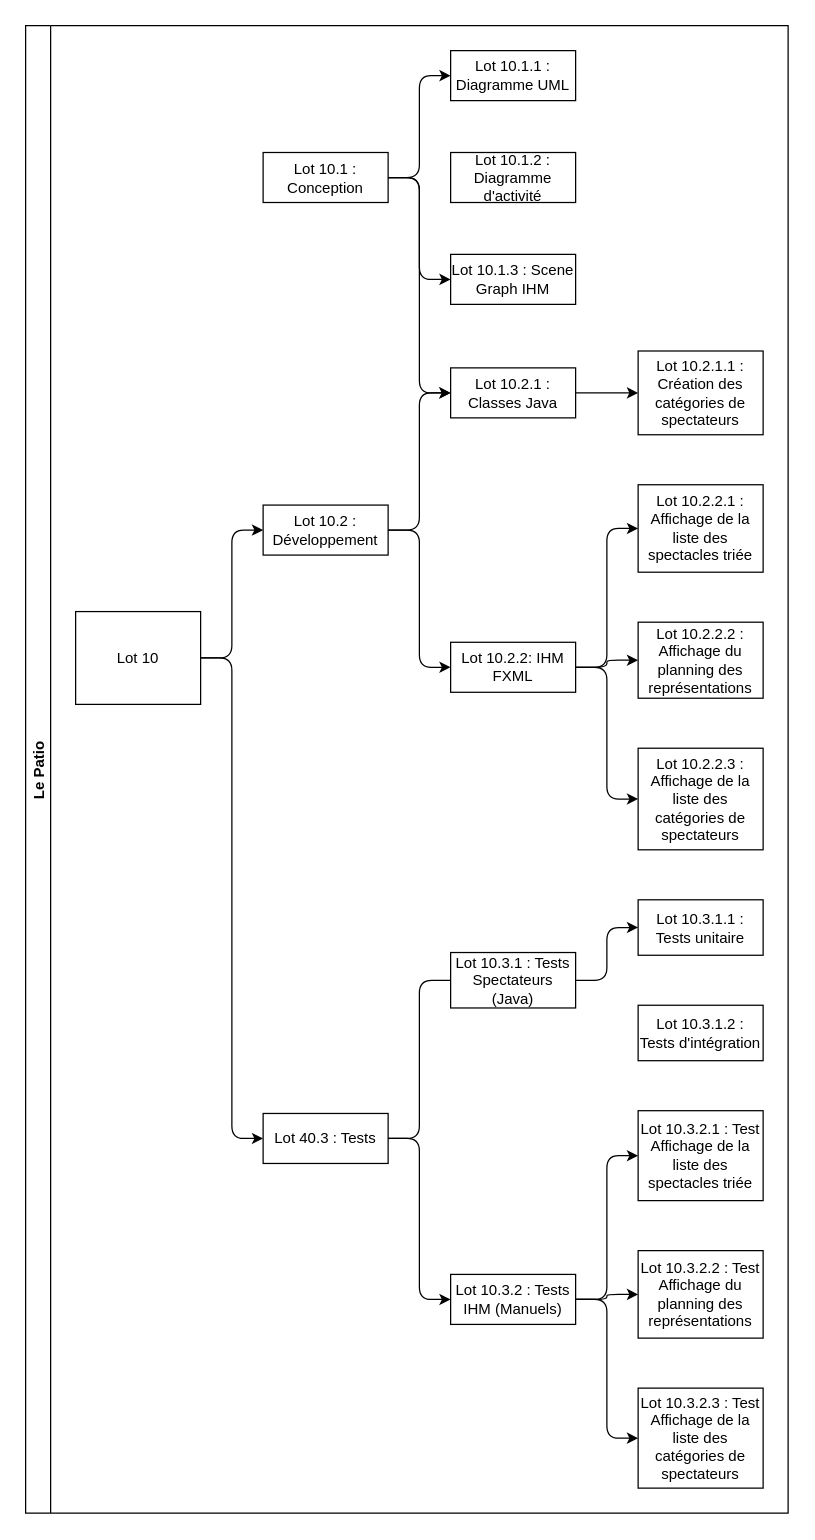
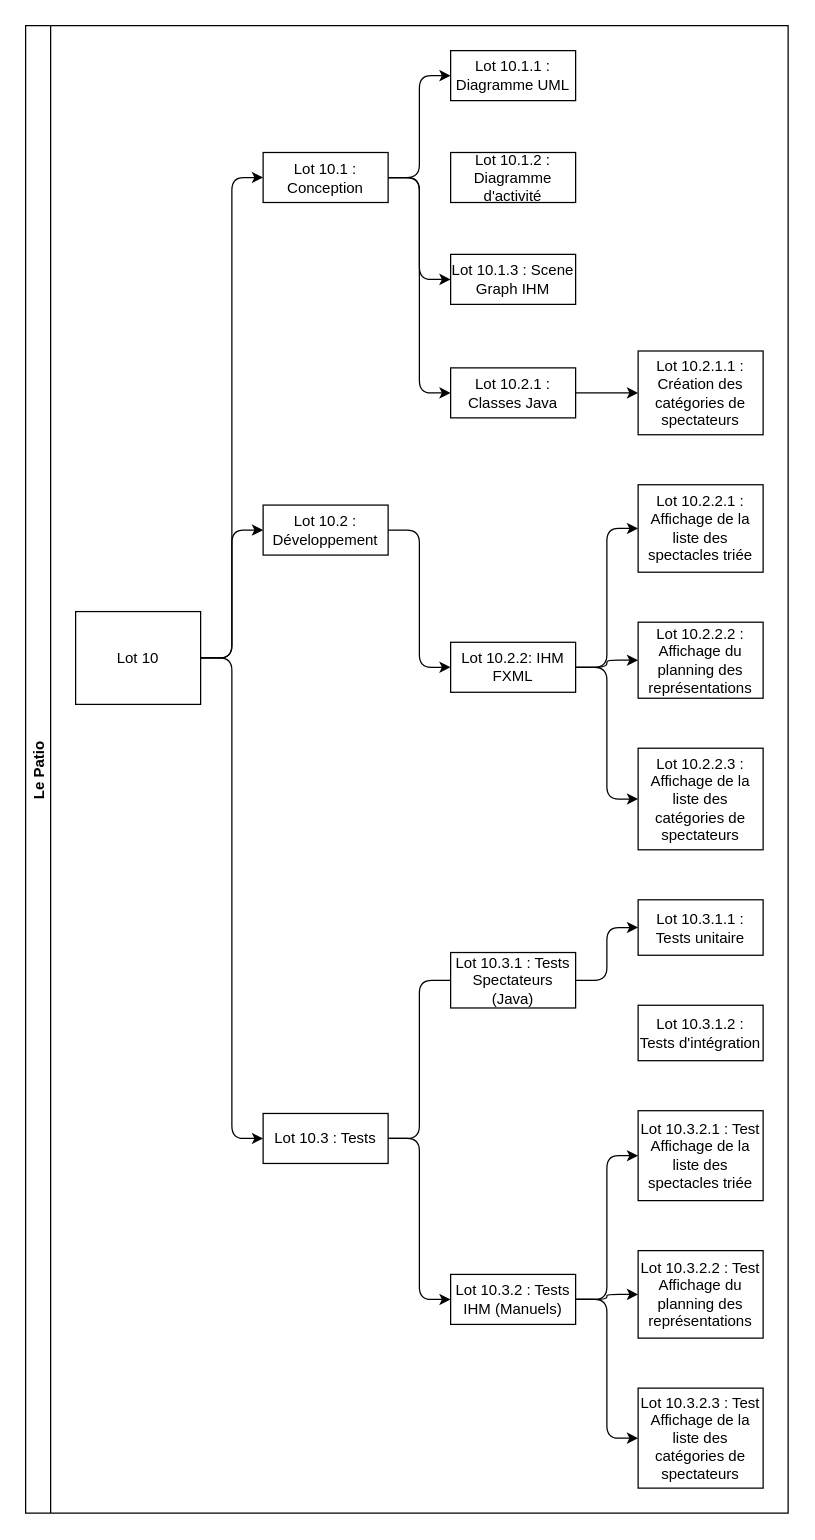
  <mxCell id="0" />
  <mxCell id="1" parent="0" />
  <mxCell id="2" value="Le Patio" style="swimlane;startSize=20;horizontal=0;childLayout=treeLayout;horizontalTree=1;sortEdges=1;resizable=0;containerType=tree;fontSize=12;" parent="1" vertex="1"><mxGeometry x="20" y="20" width="610" height="1190" as="geometry" /></mxCell>
  <mxCell id="3" value="Lot 10" style="whiteSpace=wrap;html=1;" parent="2" vertex="1"><mxGeometry x="40" y="468.762" width="100" height="74.25" as="geometry" /></mxCell>
  <mxCell id="4" value="&lt;div&gt;Lot 10.1 : &lt;br&gt;&lt;/div&gt;&lt;div&gt;Conception&lt;/div&gt;" style="whiteSpace=wrap;html=1;" parent="2" vertex="1"><mxGeometry x="190" y="101.5" width="100" height="40" as="geometry" /></mxCell>
+ <mxCell id="5" value="" style="edgeStyle=elbowEdgeStyle;elbow=horizontal;html=1;rounded=1;curved=0;sourcePerimeterSpacing=0;targetPerimeterSpacing=0;startSize=6;endSize=6;" parent="2" source="3" target="4" edge="1"><mxGeometry relative="1" as="geometry" /></mxCell>
  <mxCell id="6" value="Lot 10.2 : Développement" style="whiteSpace=wrap;html=1;" parent="2" vertex="1"><mxGeometry x="190" y="383.56" width="100" height="40" as="geometry" /></mxCell>
  <mxCell id="7" value="" style="edgeStyle=elbowEdgeStyle;elbow=horizontal;html=1;rounded=1;curved=0;sourcePerimeterSpacing=0;targetPerimeterSpacing=0;startSize=6;endSize=6;" parent="2" source="3" target="6" edge="1"><mxGeometry relative="1" as="geometry" /></mxCell>
  <mxCell id="8" value="" style="edgeStyle=elbowEdgeStyle;elbow=horizontal;html=1;rounded=1;curved=0;sourcePerimeterSpacing=0;targetPerimeterSpacing=0;startSize=6;endSize=6;" parent="2" source="4" target="9" edge="1"><mxGeometry relative="1" as="geometry"><mxPoint x="290" y="-8248.601" as="sourcePoint" /></mxGeometry></mxCell>
  <mxCell id="9" value="Lot 10.1.1 : Diagramme UML" style="whiteSpace=wrap;html=1;" parent="2" vertex="1"><mxGeometry x="340" y="20" width="100" height="40" as="geometry" /></mxCell>
- <mxCell id="10" value="" style="edgeStyle=elbowEdgeStyle;elbow=horizontal;html=1;rounded=1;curved=0;sourcePerimeterSpacing=0;targetPerimeterSpacing=0;startSize=6;endSize=6;exitX=1;exitY=0.5;exitDx=0;exitDy=0;" parent="2" source="6" target="11" edge="1"><mxGeometry relative="1" as="geometry"><mxPoint x="440" y="-8108.776" as="sourcePoint" /></mxGeometry></mxCell>
  <mxCell id="11" value="Lot 10.2.1 : Classes Java" style="whiteSpace=wrap;html=1;" parent="2" vertex="1"><mxGeometry x="340" y="273.8" width="100" height="40" as="geometry" /></mxCell>
  <mxCell id="12" value="" style="edgeStyle=elbowEdgeStyle;elbow=horizontal;html=1;rounded=1;curved=0;sourcePerimeterSpacing=0;targetPerimeterSpacing=0;startSize=6;endSize=6;exitX=1;exitY=0.5;exitDx=0;exitDy=0;" parent="2" source="6" target="13" edge="1"><mxGeometry relative="1" as="geometry"><mxPoint x="440" y="-5934.301" as="sourcePoint" /></mxGeometry></mxCell>
  <mxCell id="13" value="Lot 10.2.2: IHM FXML" style="whiteSpace=wrap;html=1;" parent="2" vertex="1"><mxGeometry x="340" y="493.32" width="100" height="40" as="geometry" /></mxCell>
  <mxCell id="14" value="" style="edgeStyle=elbowEdgeStyle;elbow=horizontal;html=1;rounded=1;curved=0;sourcePerimeterSpacing=0;targetPerimeterSpacing=0;startSize=6;endSize=6;exitX=1;exitY=0.5;exitDx=0;exitDy=0;" parent="2" source="11" target="15" edge="1"><mxGeometry relative="1" as="geometry"><mxPoint x="440" y="-5806.026" as="sourcePoint" /></mxGeometry></mxCell>
  <mxCell id="15" value="Lot 10.2.1.1 : Création des catégories de spectateurs" style="whiteSpace=wrap;html=1;" parent="2" vertex="1"><mxGeometry x="490" y="260.3" width="100" height="67" as="geometry" /></mxCell>
  <mxCell id="16" value="" style="edgeStyle=elbowEdgeStyle;elbow=horizontal;html=1;rounded=1;curved=0;sourcePerimeterSpacing=0;targetPerimeterSpacing=0;startSize=6;endSize=6;exitX=1;exitY=0.5;exitDx=0;exitDy=0;" parent="2" source="13" target="17" edge="1"><mxGeometry relative="1" as="geometry"><mxPoint x="440" y="-5801.176" as="sourcePoint" /></mxGeometry></mxCell>
  <mxCell id="17" value="Lot 10.2.2.1 : Affichage de la liste des spectacles triée" style="whiteSpace=wrap;html=1;" parent="2" vertex="1"><mxGeometry x="490" y="367.3" width="100" height="69.96" as="geometry" /></mxCell>
  <mxCell id="18" value="" style="edgeStyle=elbowEdgeStyle;elbow=horizontal;html=1;rounded=1;curved=0;sourcePerimeterSpacing=0;targetPerimeterSpacing=0;startSize=6;endSize=6;" edge="1" target="11" source="4" parent="2"><mxGeometry relative="1" as="geometry"><mxPoint x="440" y="-5193.661" as="sourcePoint" /></mxGeometry></mxCell>
  <mxCell id="19" value="Lot 10.1.2 : Diagramme d'activité" style="whiteSpace=wrap;html=1;" vertex="1" parent="2"><mxGeometry x="340" y="101.5" width="100" height="40" as="geometry" /></mxCell>
  <mxCell id="20" value="" style="edgeStyle=elbowEdgeStyle;elbow=horizontal;html=1;rounded=1;curved=0;sourcePerimeterSpacing=0;targetPerimeterSpacing=0;startSize=6;endSize=6;" edge="1" target="21" source="4" parent="2"><mxGeometry relative="1" as="geometry"><mxPoint x="290" y="-4795.133" as="sourcePoint" /></mxGeometry></mxCell>
  <mxCell id="21" value="Lot 10.1.3 : Scene Graph IHM" style="whiteSpace=wrap;html=1;" vertex="1" parent="2"><mxGeometry x="340" y="183.0" width="100" height="40" as="geometry" /></mxCell>
  <mxCell id="22" value="" style="edgeStyle=elbowEdgeStyle;elbow=horizontal;html=1;rounded=1;curved=0;sourcePerimeterSpacing=0;targetPerimeterSpacing=0;startSize=6;endSize=6;" edge="1" target="23" source="3" parent="2"><mxGeometry relative="1" as="geometry"><mxPoint x="290" y="-4583.631" as="sourcePoint" /></mxGeometry></mxCell>
- <mxCell id="23" value="Lot 40.3 : Tests" style="whiteSpace=wrap;html=1;" vertex="1" parent="2"><mxGeometry x="190" y="870.275" width="100" height="40" as="geometry" /></mxCell>
+ <mxCell id="23" value="Lot 10.3 : Tests" style="whiteSpace=wrap;html=1;" vertex="1" parent="2"><mxGeometry x="190" y="870.275" width="100" height="40" as="geometry" /></mxCell>
  <mxCell id="24" value="" style="edgeStyle=elbowEdgeStyle;elbow=horizontal;html=1;rounded=1;curved=0;sourcePerimeterSpacing=0;targetPerimeterSpacing=0;startSize=6;endSize=6;endArrow=none;" edge="1" target="25" source="23" parent="2"><mxGeometry relative="1" as="geometry"><mxPoint x="290" y="-4298.379" as="sourcePoint" /></mxGeometry></mxCell>
  <mxCell id="25" value="Lot 10.3.1 : Tests Spectateurs (Java)" style="whiteSpace=wrap;html=1;" vertex="1" parent="2"><mxGeometry x="340" y="741.52" width="100" height="44.36" as="geometry" /></mxCell>
  <mxCell id="26" value="" style="edgeStyle=elbowEdgeStyle;elbow=horizontal;html=1;rounded=1;curved=0;sourcePerimeterSpacing=0;targetPerimeterSpacing=0;startSize=6;endSize=6;" edge="1" target="27" source="23" parent="2"><mxGeometry relative="1" as="geometry"><mxPoint x="440" y="-4069.158" as="sourcePoint" /></mxGeometry></mxCell>
  <mxCell id="27" value="Lot 10.3.2 : Tests IHM (Manuels)" style="whiteSpace=wrap;html=1;" vertex="1" parent="2"><mxGeometry x="340" y="999.03" width="100" height="40" as="geometry" /></mxCell>
  <mxCell id="28" value="" style="edgeStyle=elbowEdgeStyle;elbow=horizontal;html=1;rounded=1;curved=0;sourcePerimeterSpacing=0;targetPerimeterSpacing=0;startSize=6;endSize=6;exitX=1;exitY=0.5;exitDx=0;exitDy=0;" edge="1" target="29" source="13" parent="2"><mxGeometry relative="1" as="geometry"><mxPoint x="560" y="-2433.334" as="sourcePoint" /></mxGeometry></mxCell>
  <mxCell id="29" value="Lot 10.2.2.2 : Affichage du planning des représentations" style="whiteSpace=wrap;html=1;" vertex="1" parent="2"><mxGeometry x="490" y="477.26" width="100" height="60.82" as="geometry" /></mxCell>
  <mxCell id="30" value="" style="edgeStyle=elbowEdgeStyle;elbow=horizontal;html=1;rounded=1;curved=0;sourcePerimeterSpacing=0;targetPerimeterSpacing=0;startSize=6;endSize=6;exitX=1;exitY=0.5;exitDx=0;exitDy=0;" edge="1" target="31" source="13" parent="2"><mxGeometry relative="1" as="geometry"><mxPoint x="560" y="-1926.099" as="sourcePoint" /></mxGeometry></mxCell>
  <mxCell id="31" value="Lot 10.2.2.3 : Affichage de la liste des catégories de spectateurs" style="whiteSpace=wrap;html=1;" vertex="1" parent="2"><mxGeometry x="490" y="578.08" width="100" height="81.26" as="geometry" /></mxCell>
  <mxCell id="32" value="" style="edgeStyle=elbowEdgeStyle;elbow=horizontal;html=1;rounded=1;curved=0;sourcePerimeterSpacing=0;targetPerimeterSpacing=0;startSize=6;endSize=6;" edge="1" target="33" source="25" parent="2"><mxGeometry relative="1" as="geometry"><mxPoint x="410" y="256.711" as="sourcePoint" /></mxGeometry></mxCell>
  <mxCell id="33" value="Lot 10.3.1.1 : Tests unitaire" style="whiteSpace=wrap;html=1;" vertex="1" parent="2"><mxGeometry x="490" y="699.34" width="100" height="44.36" as="geometry" /></mxCell>
  <mxCell id="34" value="Lot 10.3.1.2 : Tests d'intégration" style="whiteSpace=wrap;html=1;" vertex="1" parent="2"><mxGeometry x="490" y="783.7" width="100" height="44.36" as="geometry" /></mxCell>
  <mxCell id="35" value="" style="edgeStyle=elbowEdgeStyle;elbow=horizontal;html=1;rounded=1;curved=0;sourcePerimeterSpacing=0;targetPerimeterSpacing=0;startSize=6;endSize=6;" edge="1" target="36" source="27" parent="2"><mxGeometry relative="1" as="geometry"><mxPoint x="410" y="1155.851" as="sourcePoint" /></mxGeometry></mxCell>
  <mxCell id="36" value="Lot 10.3.2.1 : Test Affichage de la liste des spectacles triée" style="whiteSpace=wrap;html=1;" vertex="1" parent="2"><mxGeometry x="490" y="868.06" width="100" height="71.94" as="geometry" /></mxCell>
  <mxCell id="37" value="" style="edgeStyle=elbowEdgeStyle;elbow=horizontal;html=1;rounded=1;curved=0;sourcePerimeterSpacing=0;targetPerimeterSpacing=0;startSize=6;endSize=6;" edge="1" target="38" source="27" parent="2"><mxGeometry relative="1" as="geometry"><mxPoint x="560" y="1220.742" as="sourcePoint" /></mxGeometry></mxCell>
  <mxCell id="38" value="Lot 10.3.2.2 : Test Affichage du planning des représentations" style="whiteSpace=wrap;html=1;" vertex="1" parent="2"><mxGeometry x="490" y="980.0" width="100" height="70" as="geometry" /></mxCell>
  <mxCell id="39" value="" style="edgeStyle=elbowEdgeStyle;elbow=horizontal;html=1;rounded=1;curved=0;sourcePerimeterSpacing=0;targetPerimeterSpacing=0;startSize=6;endSize=6;" edge="1" target="40" source="27" parent="2"><mxGeometry relative="1" as="geometry"><mxPoint x="560" y="1250.742" as="sourcePoint" /></mxGeometry></mxCell>
  <mxCell id="40" value="Lot 10.3.2.3 : Test Affichage de la liste des catégories de spectateurs" style="whiteSpace=wrap;html=1;" vertex="1" parent="2"><mxGeometry x="490" y="1090.0" width="100" height="80" as="geometry" /></mxCell>
